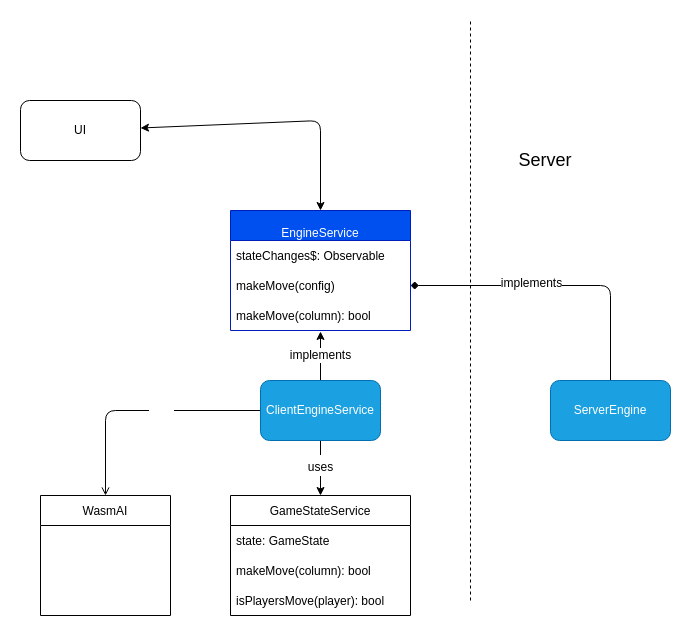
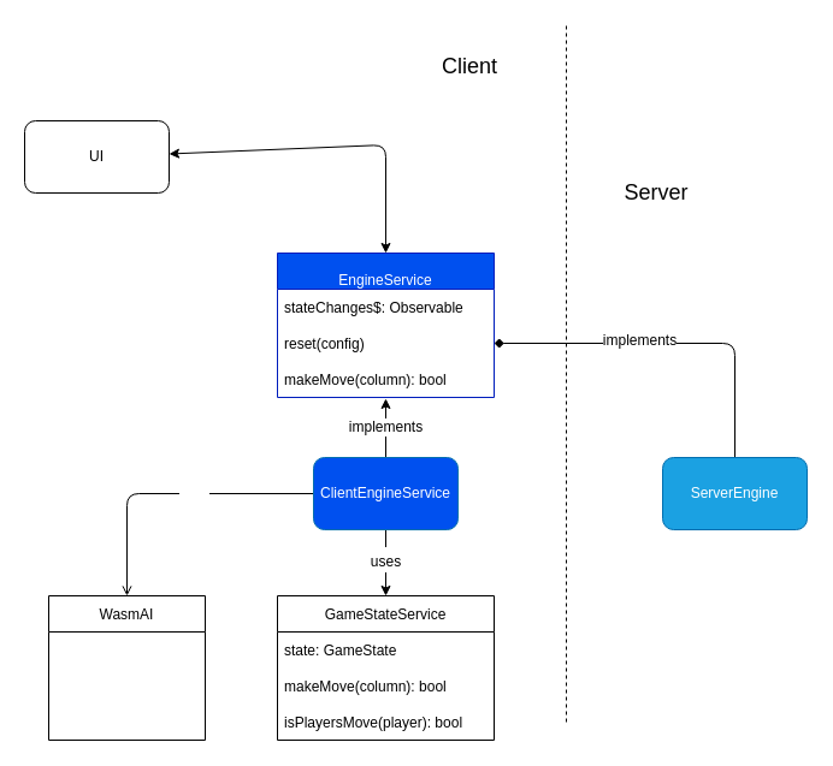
  <mxCell id="0" />
  <mxCell id="1" parent="0" />
  <mxCell id="2" value="" style="endArrow=none;dashed=1;html=1;" parent="1" edge="1"><mxGeometry width="50" height="50" relative="1" as="geometry"><mxPoint x="470" y="600" as="sourcePoint" /><mxPoint x="470" y="20" as="targetPoint" /></mxGeometry></mxCell>
+ <mxCell id="3" value="&lt;font style=&quot;font-size: 18px&quot;&gt;Client&lt;/font&gt;" style="text;html=1;strokeColor=none;fillColor=none;align=center;verticalAlign=middle;whiteSpace=wrap;rounded=0;" parent="1" vertex="1"><mxGeometry x="360" y="40" width="60" height="30" as="geometry" /></mxCell>
  <mxCell id="4" value="&lt;font style=&quot;font-size: 18px&quot;&gt;Server&lt;/font&gt;" style="text;html=1;strokeColor=none;fillColor=none;align=center;verticalAlign=middle;whiteSpace=wrap;rounded=0;" parent="1" vertex="1"><mxGeometry x="515" y="145" width="60" height="30" as="geometry" /></mxCell>
  <mxCell id="5" value="&lt;font style=&quot;font-size: 12px&quot;&gt;uses&lt;/font&gt;" style="edgeStyle=none;html=1;fontSize=18;" parent="1" edge="1"><mxGeometry relative="1" as="geometry"><mxPoint x="320" y="435" as="sourcePoint" /><mxPoint x="320" y="495" as="targetPoint" /></mxGeometry></mxCell>
  <mxCell id="6" style="edgeStyle=none;html=1;entryX=0.5;entryY=0;entryDx=0;entryDy=0;fontSize=12;startArrow=classic;startFill=1;" parent="1" source="7" target="15" edge="1"><mxGeometry relative="1" as="geometry"><Array as="points"><mxPoint x="320" y="120" /></Array></mxGeometry></mxCell>
  <mxCell id="7" value="UI" style="rounded=1;whiteSpace=wrap;html=1;fontSize=12;" parent="1" vertex="1"><mxGeometry x="20" y="100" width="120" height="60" as="geometry" /></mxCell>
  <mxCell id="8" style="edgeStyle=none;html=1;entryX=1;entryY=0.5;entryDx=0;entryDy=0;fontSize=12;endArrow=diamond;" parent="1" source="10" target="17" edge="1"><mxGeometry relative="1" as="geometry"><Array as="points"><mxPoint x="610" y="285" /></Array></mxGeometry></mxCell>
  <mxCell id="9" value="implements" style="edgeLabel;html=1;align=center;verticalAlign=middle;resizable=0;points=[];fontSize=12;" parent="8" vertex="1" connectable="0"><mxGeometry x="0.186" y="-3" relative="1" as="geometry"><mxPoint as="offset" /></mxGeometry></mxCell>
  <mxCell id="10" value="ServerEngine" style="rounded=1;whiteSpace=wrap;html=1;fillColor=#1ba1e2;fontColor=#ffffff;strokeColor=#006EAF;" parent="1" vertex="1"><mxGeometry x="550" y="380" width="120" height="60" as="geometry" /></mxCell>
  <mxCell id="11" value="GameStateService" style="swimlane;fontStyle=0;childLayout=stackLayout;horizontal=1;startSize=30;horizontalStack=0;resizeParent=1;resizeParentMax=0;resizeLast=0;collapsible=1;marginBottom=0;fontSize=12;swimlaneFillColor=default;" parent="1" vertex="1"><mxGeometry x="230" y="495" width="180" height="120" as="geometry"><mxRectangle x="240" y="540" width="130" height="30" as="alternateBounds" /></mxGeometry></mxCell>
  <mxCell id="12" value="state: GameState" style="text;strokeColor=none;fillColor=none;align=left;verticalAlign=middle;spacingLeft=4;spacingRight=4;overflow=hidden;points=[[0,0.5],[1,0.5]];portConstraint=eastwest;rotatable=0;fontSize=12;" parent="11" vertex="1"><mxGeometry y="30" width="180" height="30" as="geometry" /></mxCell>
  <mxCell id="13" value="makeMove(column): bool" style="text;strokeColor=none;fillColor=none;align=left;verticalAlign=middle;spacingLeft=4;spacingRight=4;overflow=hidden;points=[[0,0.5],[1,0.5]];portConstraint=eastwest;rotatable=0;fontSize=12;" parent="11" vertex="1"><mxGeometry y="60" width="180" height="30" as="geometry" /></mxCell>
  <mxCell id="14" value="isPlayersMove(player): bool" style="text;strokeColor=none;fillColor=none;align=left;verticalAlign=middle;spacingLeft=4;spacingRight=4;overflow=hidden;points=[[0,0.5],[1,0.5]];portConstraint=eastwest;rotatable=0;fontSize=12;" parent="11" vertex="1"><mxGeometry y="90" width="180" height="30" as="geometry" /></mxCell>
  <mxCell id="15" value="&#10;EngineService" style="swimlane;fontStyle=0;childLayout=stackLayout;horizontal=1;startSize=30;horizontalStack=0;resizeParent=1;resizeParentMax=0;resizeLast=0;collapsible=1;marginBottom=0;fontSize=12;fillColor=#0050ef;fontColor=#ffffff;strokeColor=#001DBC;swimlaneFillColor=default;" parent="1" vertex="1"><mxGeometry x="230" y="210" width="180" height="120" as="geometry"><mxRectangle x="240" y="540" width="130" height="30" as="alternateBounds" /></mxGeometry></mxCell>
  <mxCell id="16" value="stateChanges$: Observable" style="text;strokeColor=none;fillColor=none;align=left;verticalAlign=middle;spacingLeft=4;spacingRight=4;overflow=hidden;points=[[0,0.5],[1,0.5]];portConstraint=eastwest;rotatable=0;fontSize=12;" parent="15" vertex="1"><mxGeometry y="30" width="180" height="30" as="geometry" /></mxCell>
- <mxCell id="17" value="makeMove(config)" style="text;strokeColor=none;fillColor=none;align=left;verticalAlign=middle;spacingLeft=4;spacingRight=4;overflow=hidden;points=[[0,0.5],[1,0.5]];portConstraint=eastwest;rotatable=0;fontSize=12;" parent="15" vertex="1"><mxGeometry y="60" width="180" height="30" as="geometry" /></mxCell>
+ <mxCell id="17" value="reset(config)" style="text;strokeColor=none;fillColor=none;align=left;verticalAlign=middle;spacingLeft=4;spacingRight=4;overflow=hidden;points=[[0,0.5],[1,0.5]];portConstraint=eastwest;rotatable=0;fontSize=12;" parent="15" vertex="1"><mxGeometry y="60" width="180" height="30" as="geometry" /></mxCell>
  <mxCell id="18" value="makeMove(column): bool" style="text;strokeColor=none;fillColor=none;align=left;verticalAlign=middle;spacingLeft=4;spacingRight=4;overflow=hidden;points=[[0,0.5],[1,0.5]];portConstraint=eastwest;rotatable=0;fontSize=12;" parent="15" vertex="1"><mxGeometry y="90" width="180" height="30" as="geometry" /></mxCell>
  <mxCell id="19" style="edgeStyle=none;html=1;entryX=0.5;entryY=0;entryDx=0;entryDy=0;fontSize=12;endArrow=open;" parent="1" source="22" target="23" edge="1"><mxGeometry relative="1" as="geometry"><Array as="points"><mxPoint x="105" y="410" /></Array></mxGeometry></mxCell>
  <mxCell id="20" value="uses" style="edgeLabel;html=1;align=center;verticalAlign=middle;resizable=0;points=[];fontSize=12;fontColor=#FFFFFF;" parent="19" vertex="1" connectable="0"><mxGeometry x="-0.167" y="3" relative="1" as="geometry"><mxPoint as="offset" /></mxGeometry></mxCell>
  <mxCell id="21" value="implements" style="edgeStyle=none;html=1;entryX=0.5;entryY=1.033;entryDx=0;entryDy=0;entryPerimeter=0;fontSize=12;" parent="1" source="22" target="18" edge="1"><mxGeometry relative="1" as="geometry" /></mxCell>
- <mxCell id="22" value="ClientEngineService" style="rounded=1;whiteSpace=wrap;html=1;fillColor=#1ba1e2;fontColor=#ffffff;strokeColor=#006EAF;" parent="1" vertex="1"><mxGeometry x="260" y="380" width="120" height="60" as="geometry" /></mxCell>
+ <mxCell id="22" value="ClientEngineService" style="rounded=1;whiteSpace=wrap;html=1;fillColor=#0050ef;fontColor=#ffffff;strokeColor=#006EAF;" parent="1" vertex="1"><mxGeometry x="260" y="380" width="120" height="60" as="geometry" /></mxCell>
  <mxCell id="23" value="WasmAI" style="swimlane;fontStyle=0;childLayout=stackLayout;horizontal=1;startSize=30;horizontalStack=0;resizeParent=1;resizeParentMax=0;resizeLast=0;collapsible=1;marginBottom=0;fontSize=12;swimlaneFillColor=default;" parent="1" vertex="1"><mxGeometry x="40" y="495" width="130" height="120" as="geometry"><mxRectangle x="240" y="540" width="130" height="30" as="alternateBounds" /></mxGeometry></mxCell>
  <mxCell id="24" value="getBestMove()" style="text;strokeColor=none;fillColor=none;align=left;verticalAlign=middle;spacingLeft=4;spacingRight=4;overflow=hidden;points=[[0,0.5],[1,0.5]];portConstraint=eastwest;rotatable=0;fontSize=12;fontColor=#FFFFFF;" parent="23" vertex="1"><mxGeometry y="30" width="130" height="30" as="geometry" /></mxCell>
  <mxCell id="25" value="&quot;" style="text;strokeColor=none;fillColor=none;align=left;verticalAlign=middle;spacingLeft=4;spacingRight=4;overflow=hidden;points=[[0,0.5],[1,0.5]];portConstraint=eastwest;rotatable=0;fontSize=12;fontColor=#FFFFFF;" parent="23" vertex="1"><mxGeometry y="60" width="130" height="30" as="geometry" /></mxCell>
  <mxCell id="26" value="&quot;" style="text;strokeColor=none;fillColor=none;align=left;verticalAlign=middle;spacingLeft=4;spacingRight=4;overflow=hidden;points=[[0,0.5],[1,0.5]];portConstraint=eastwest;rotatable=0;fontSize=12;fontColor=#FFFFFF;" parent="23" vertex="1"><mxGeometry y="90" width="130" height="30" as="geometry" /></mxCell>
